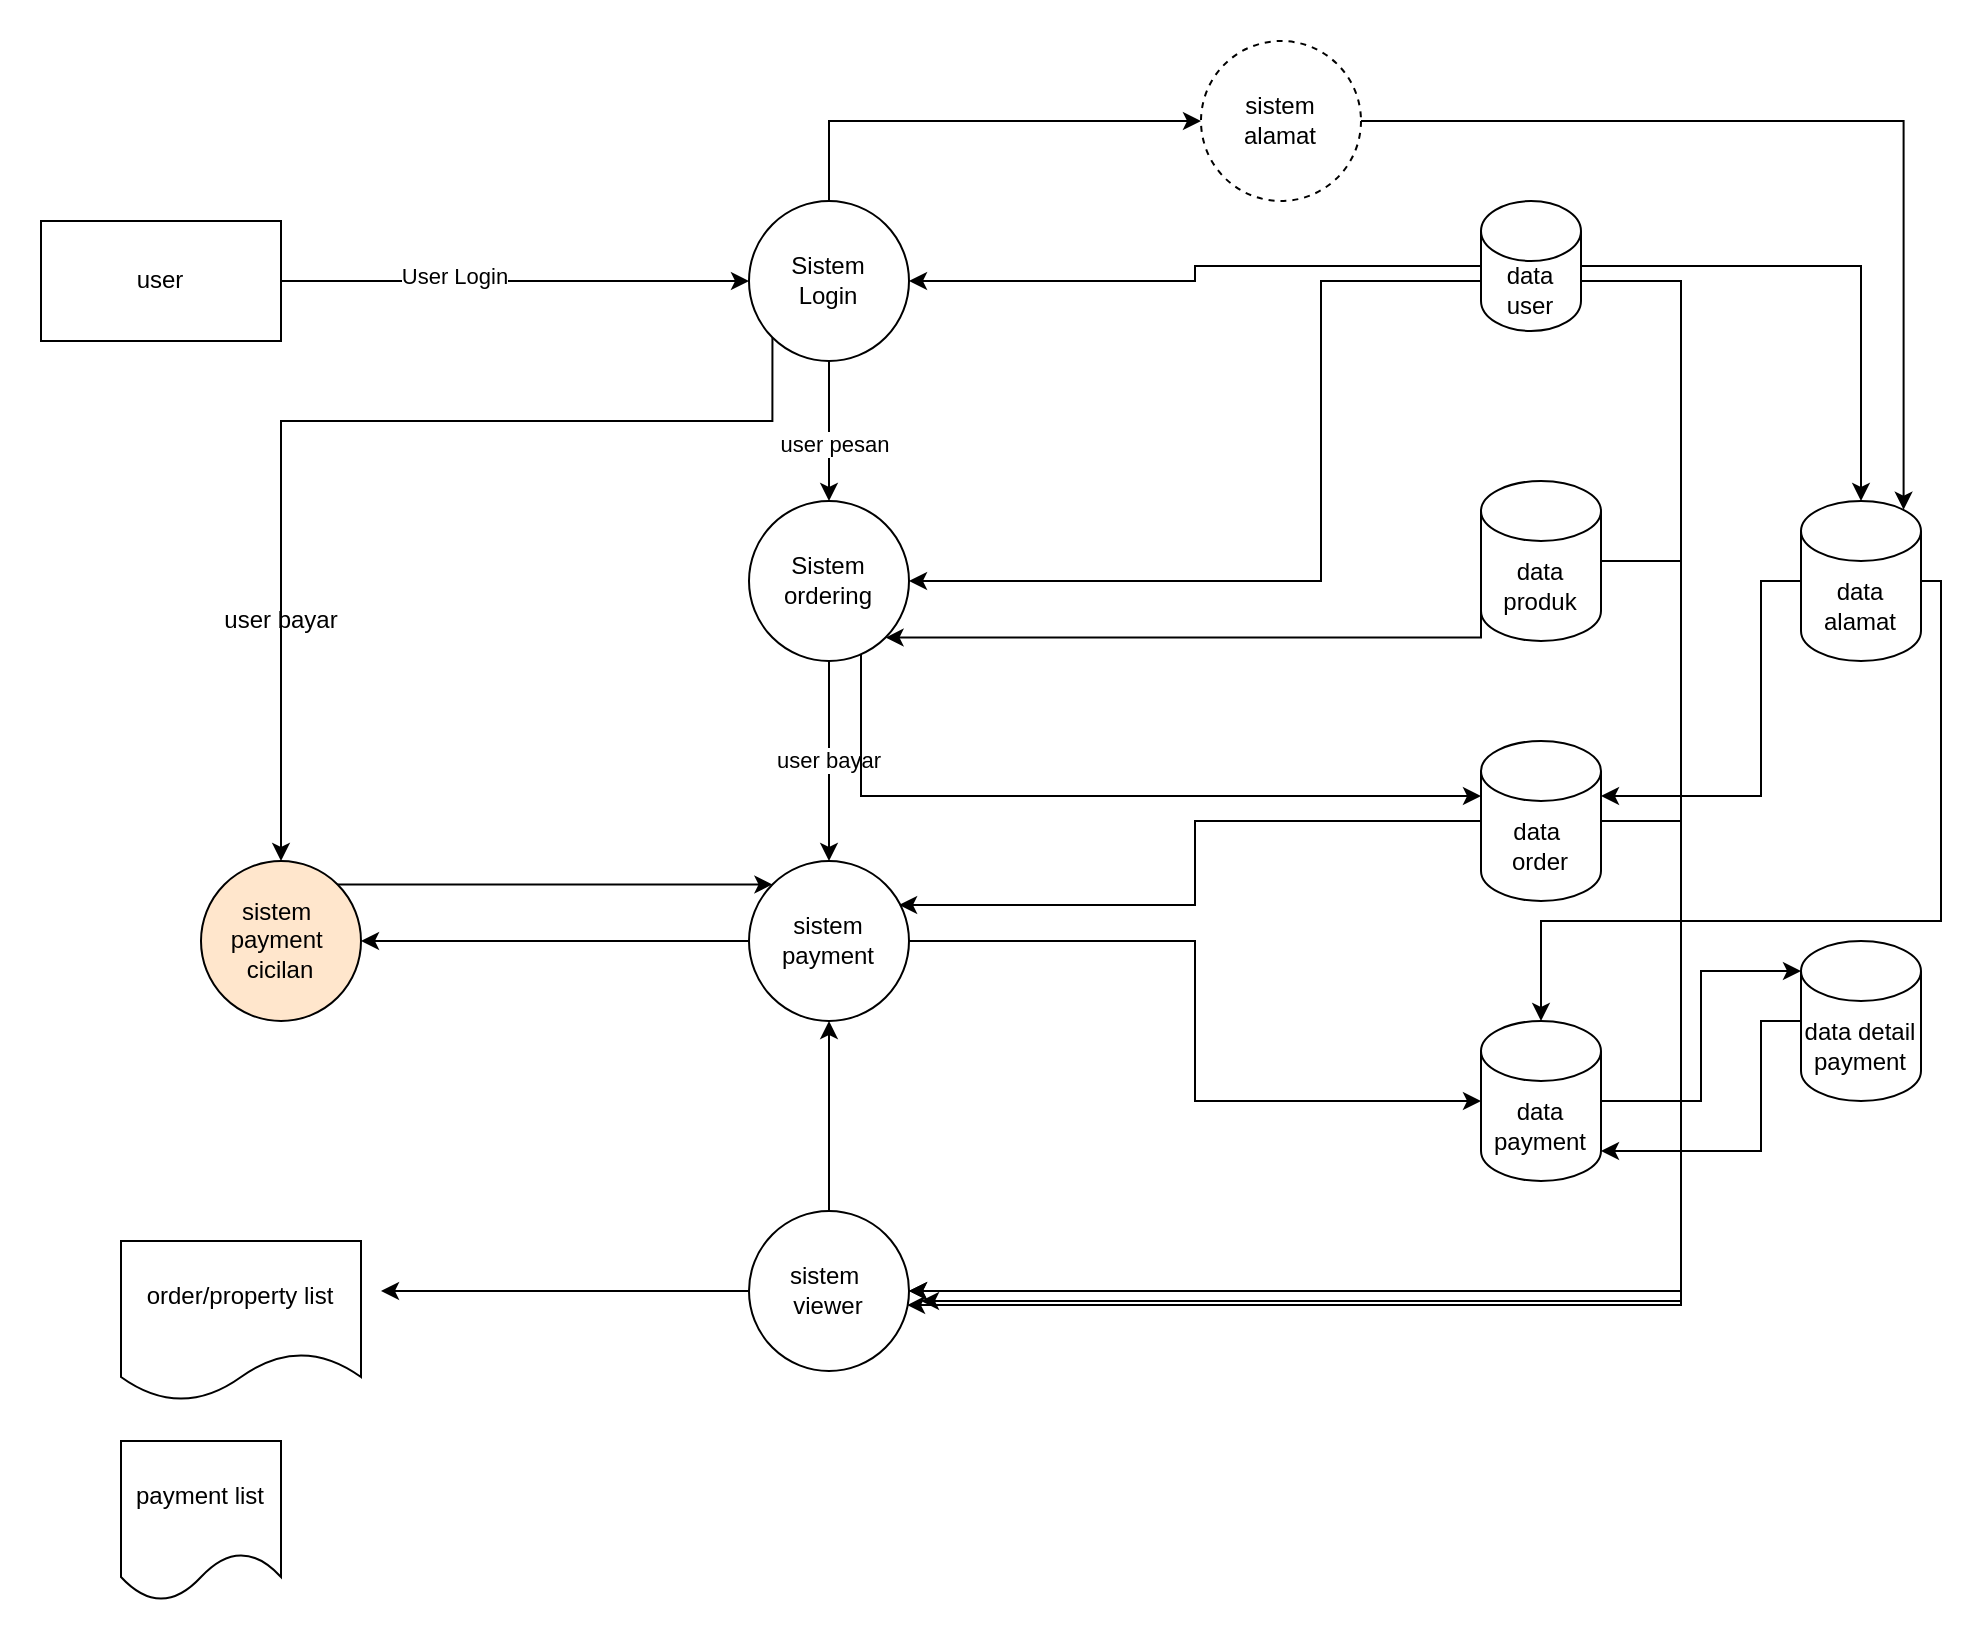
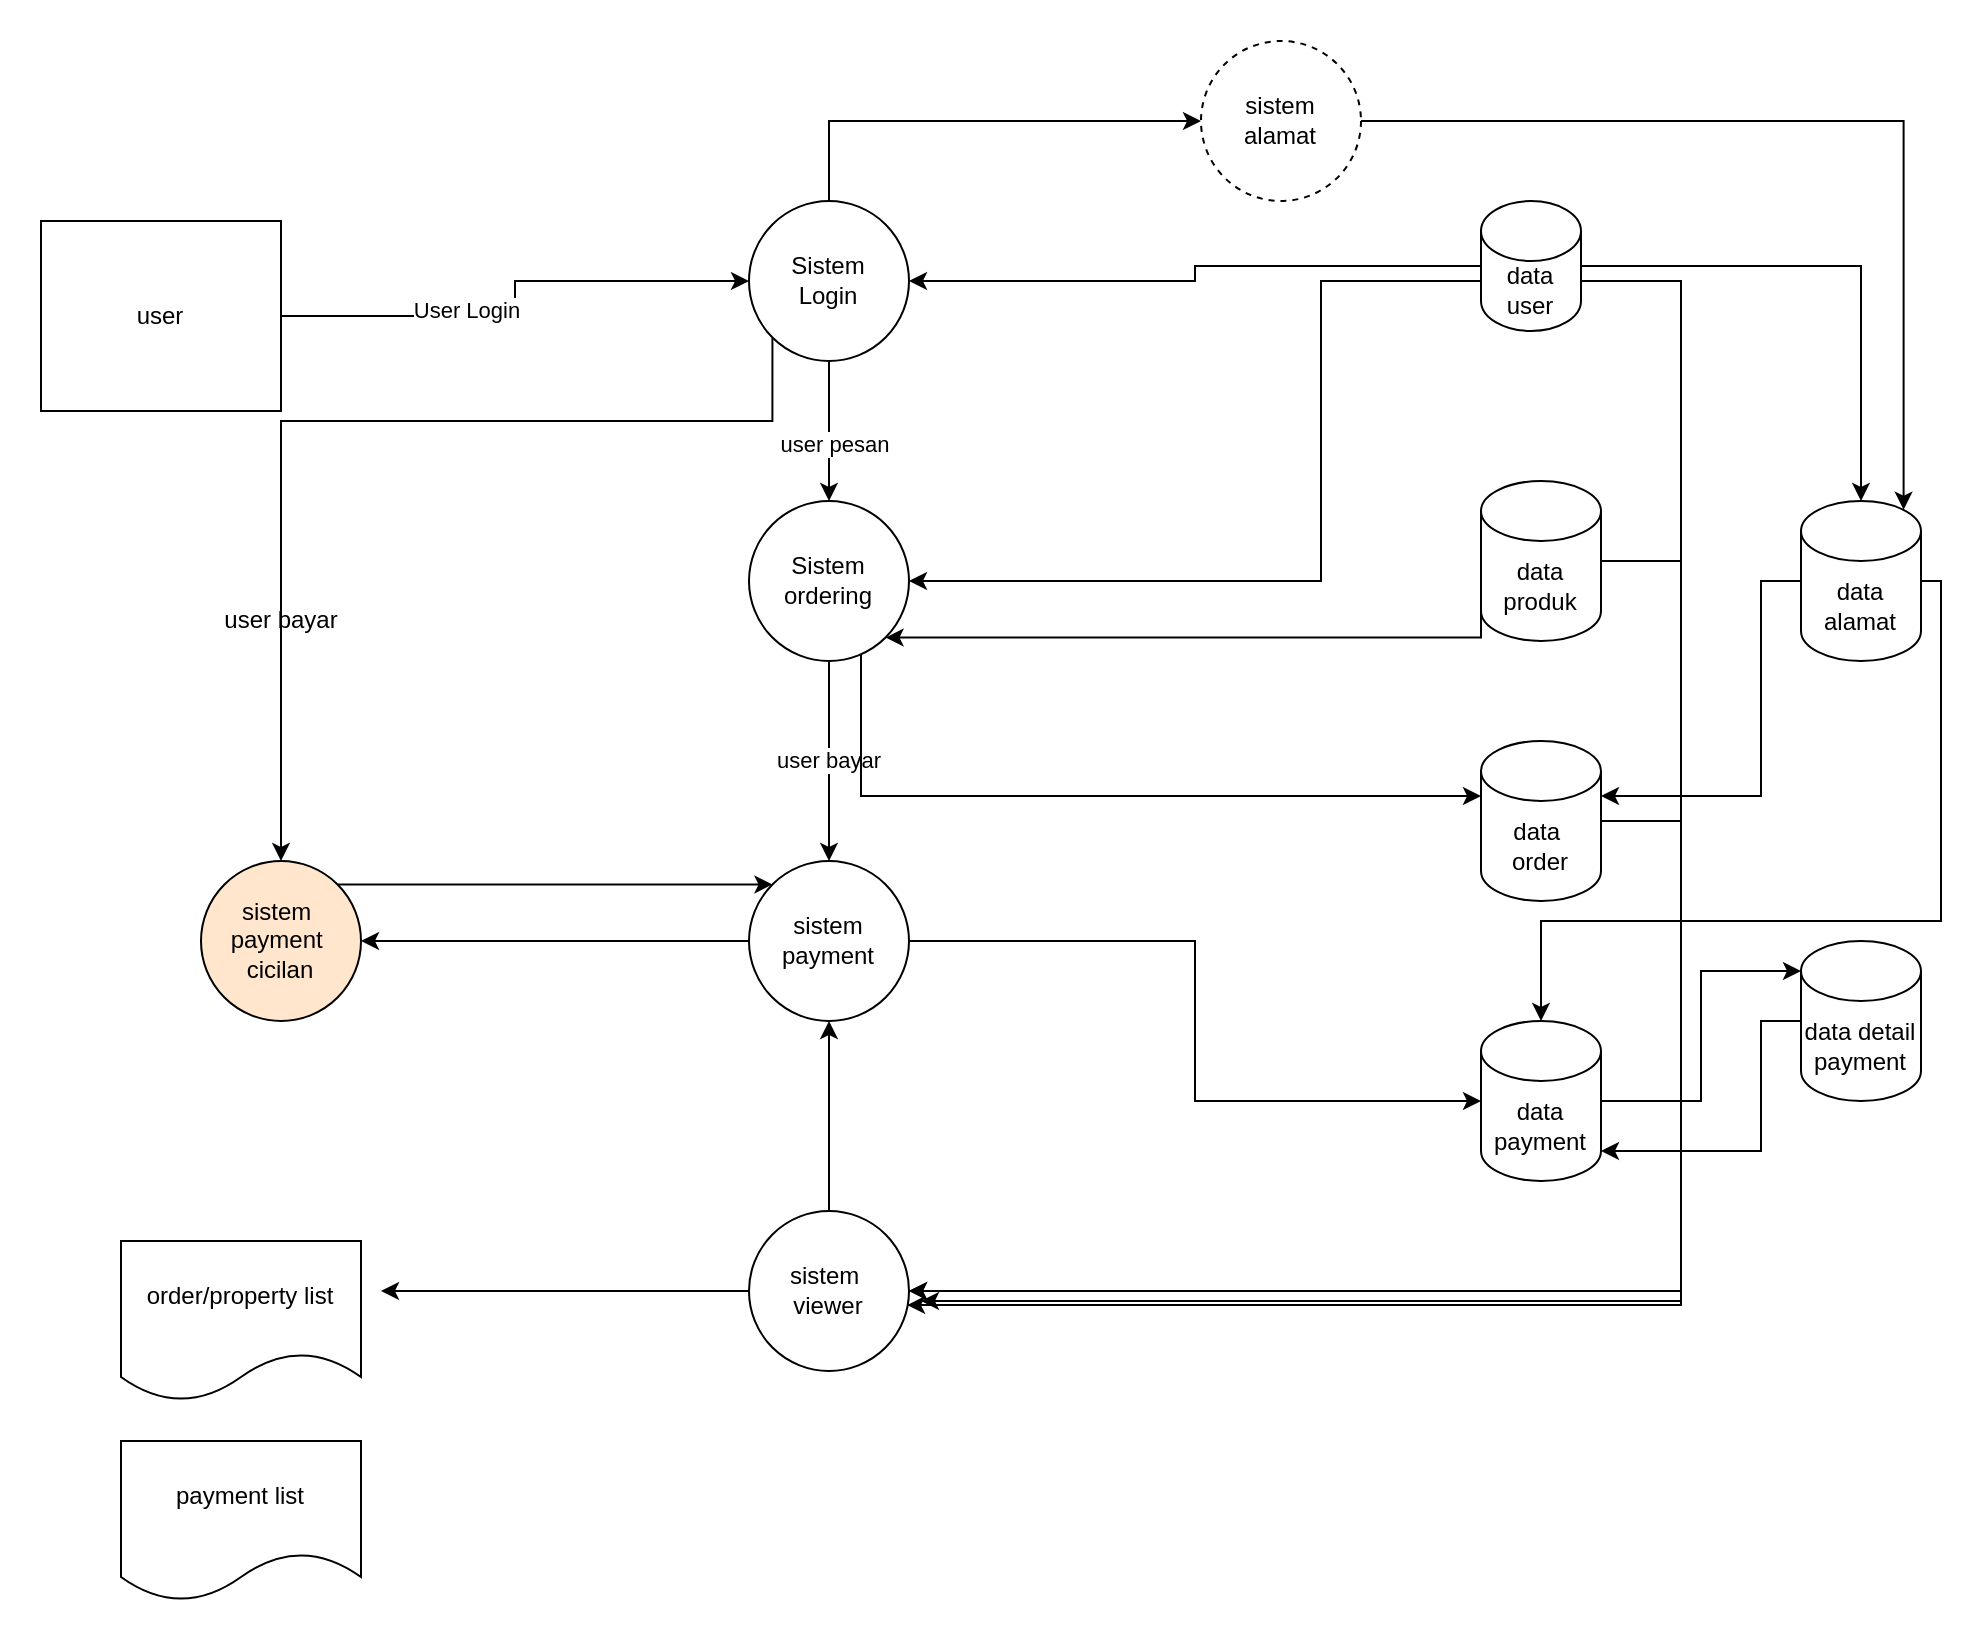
  <mxCell id="0" />
  <mxCell id="1" parent="0" />
  <mxCell id="2" value="user bayar" style="edgeStyle=orthogonalEdgeStyle;rounded=0;orthogonalLoop=1;jettySize=auto;html=1;entryX=0.5;entryY=0;entryDx=0;entryDy=0;" parent="1" source="4" target="20" edge="1"><mxGeometry relative="1" as="geometry" /></mxCell>
  <mxCell id="3" style="edgeStyle=orthogonalEdgeStyle;rounded=0;orthogonalLoop=1;jettySize=auto;html=1;entryX=0;entryY=0;entryDx=0;entryDy=27.5;entryPerimeter=0;" parent="1" source="4" target="26" edge="1"><mxGeometry relative="1" as="geometry"><Array as="points"><mxPoint x="430" y="398" /></Array></mxGeometry></mxCell>
  <mxCell id="4" value="Sistem&lt;br&gt;ordering" style="ellipse;whiteSpace=wrap;html=1;aspect=fixed;" parent="1" vertex="1"><mxGeometry x="374" y="250" width="80" height="80" as="geometry" /></mxCell>
  <mxCell id="5" style="edgeStyle=orthogonalEdgeStyle;rounded=0;orthogonalLoop=1;jettySize=auto;html=1;" parent="1" source="7" target="12" edge="1"><mxGeometry relative="1" as="geometry" /></mxCell>
  <mxCell id="6" value="User Login" style="edgeLabel;html=1;align=center;verticalAlign=middle;resizable=0;points=[];" parent="5" vertex="1" connectable="0"><mxGeometry x="-0.265" y="3" relative="1" as="geometry"><mxPoint as="offset" /></mxGeometry></mxCell>
- <mxCell id="7" value="user" style="rounded=0;whiteSpace=wrap;html=1;" parent="1" vertex="1"><mxGeometry x="20" y="110" width="120" height="60" as="geometry" /></mxCell>
+ <mxCell id="7" value="user" style="rounded=0;whiteSpace=wrap;html=1;" parent="1" vertex="1"><mxGeometry x="20" y="110" width="120" height="95" as="geometry" /></mxCell>
  <mxCell id="8" style="edgeStyle=orthogonalEdgeStyle;rounded=0;orthogonalLoop=1;jettySize=auto;html=1;entryX=0.5;entryY=0;entryDx=0;entryDy=0;" parent="1" source="12" target="4" edge="1"><mxGeometry relative="1" as="geometry" /></mxCell>
  <mxCell id="9" value="user pesan" style="edgeLabel;html=1;align=center;verticalAlign=middle;resizable=0;points=[];" parent="8" vertex="1" connectable="0"><mxGeometry x="0.175" y="2" relative="1" as="geometry"><mxPoint as="offset" /></mxGeometry></mxCell>
  <mxCell id="10" style="edgeStyle=orthogonalEdgeStyle;rounded=0;orthogonalLoop=1;jettySize=auto;html=1;exitX=0;exitY=1;exitDx=0;exitDy=0;entryX=0.5;entryY=0;entryDx=0;entryDy=0;" parent="1" source="12" target="36" edge="1"><mxGeometry relative="1" as="geometry"><Array as="points"><mxPoint x="386" y="210" /><mxPoint x="140" y="210" /></Array></mxGeometry></mxCell>
  <mxCell id="11" style="edgeStyle=orthogonalEdgeStyle;rounded=0;orthogonalLoop=1;jettySize=auto;html=1;entryX=0;entryY=0.5;entryDx=0;entryDy=0;" parent="1" source="12" target="44" edge="1"><mxGeometry relative="1" as="geometry"><Array as="points"><mxPoint x="414" y="60" /></Array></mxGeometry></mxCell>
  <mxCell id="12" value="Sistem&lt;br&gt;Login" style="ellipse;whiteSpace=wrap;html=1;aspect=fixed;" parent="1" vertex="1"><mxGeometry x="374" y="100" width="80" height="80" as="geometry" /></mxCell>
  <mxCell id="13" style="edgeStyle=orthogonalEdgeStyle;rounded=0;orthogonalLoop=1;jettySize=auto;html=1;entryX=1;entryY=0.5;entryDx=0;entryDy=0;" parent="1" source="17" target="12" edge="1"><mxGeometry relative="1" as="geometry" /></mxCell>
  <mxCell id="14" style="edgeStyle=orthogonalEdgeStyle;rounded=0;orthogonalLoop=1;jettySize=auto;html=1;entryX=1;entryY=0.5;entryDx=0;entryDy=0;exitX=0;exitY=0.5;exitDx=0;exitDy=0;exitPerimeter=0;" parent="1" source="17" target="4" edge="1"><mxGeometry relative="1" as="geometry"><Array as="points"><mxPoint x="660" y="140" /><mxPoint x="660" y="290" /></Array></mxGeometry></mxCell>
  <mxCell id="15" style="edgeStyle=orthogonalEdgeStyle;rounded=0;orthogonalLoop=1;jettySize=auto;html=1;entryX=1;entryY=0.5;entryDx=0;entryDy=0;" parent="1" source="17" target="33" edge="1"><mxGeometry relative="1" as="geometry"><Array as="points"><mxPoint x="840" y="140" /><mxPoint x="840" y="645" /></Array></mxGeometry></mxCell>
  <mxCell id="16" style="edgeStyle=orthogonalEdgeStyle;rounded=0;orthogonalLoop=1;jettySize=auto;html=1;entryX=0.5;entryY=0;entryDx=0;entryDy=0;entryPerimeter=0;" parent="1" source="17" target="41" edge="1"><mxGeometry relative="1" as="geometry" /></mxCell>
  <mxCell id="17" value="data user" style="shape=cylinder3;whiteSpace=wrap;html=1;boundedLbl=1;backgroundOutline=1;size=15;" parent="1" vertex="1"><mxGeometry x="740" y="100" width="50" height="65" as="geometry" /></mxCell>
  <mxCell id="18" style="edgeStyle=orthogonalEdgeStyle;rounded=0;orthogonalLoop=1;jettySize=auto;html=1;" parent="1" source="20" target="29" edge="1"><mxGeometry relative="1" as="geometry" /></mxCell>
  <mxCell id="19" style="edgeStyle=orthogonalEdgeStyle;rounded=0;orthogonalLoop=1;jettySize=auto;html=1;entryX=1;entryY=0.5;entryDx=0;entryDy=0;" parent="1" source="20" target="36" edge="1"><mxGeometry relative="1" as="geometry" /></mxCell>
  <mxCell id="20" value="sistem payment" style="ellipse;whiteSpace=wrap;html=1;aspect=fixed;" parent="1" vertex="1"><mxGeometry x="374" y="430" width="80" height="80" as="geometry" /></mxCell>
  <mxCell id="21" style="edgeStyle=orthogonalEdgeStyle;rounded=0;orthogonalLoop=1;jettySize=auto;html=1;entryX=1;entryY=1;entryDx=0;entryDy=0;exitX=0;exitY=0.5;exitDx=0;exitDy=0;exitPerimeter=0;" parent="1" source="23" target="4" edge="1"><mxGeometry relative="1" as="geometry"><Array as="points"><mxPoint x="740" y="318" /></Array></mxGeometry></mxCell>
  <mxCell id="22" style="edgeStyle=orthogonalEdgeStyle;rounded=0;orthogonalLoop=1;jettySize=auto;html=1;entryX=1;entryY=0.5;entryDx=0;entryDy=0;" parent="1" source="23" target="33" edge="1"><mxGeometry relative="1" as="geometry"><Array as="points"><mxPoint x="840" y="280" /><mxPoint x="840" y="645" /></Array></mxGeometry></mxCell>
  <mxCell id="23" value="data produk" style="shape=cylinder3;whiteSpace=wrap;html=1;boundedLbl=1;backgroundOutline=1;size=15;" parent="1" vertex="1"><mxGeometry x="740" y="240" width="60" height="80" as="geometry" /></mxCell>
- <mxCell id="24" style="edgeStyle=orthogonalEdgeStyle;rounded=0;orthogonalLoop=1;jettySize=auto;html=1;entryX=0.938;entryY=0.275;entryDx=0;entryDy=0;entryPerimeter=0;" parent="1" source="26" target="20" edge="1"><mxGeometry relative="1" as="geometry" /></mxCell>
  <mxCell id="25" style="edgeStyle=orthogonalEdgeStyle;rounded=0;orthogonalLoop=1;jettySize=auto;html=1;" parent="1" source="26" edge="1"><mxGeometry relative="1" as="geometry"><mxPoint x="460" y="650" as="targetPoint" /><Array as="points"><mxPoint x="840" y="410" /><mxPoint x="840" y="650" /></Array></mxGeometry></mxCell>
  <mxCell id="26" value="data&amp;nbsp;&lt;br&gt;order" style="shape=cylinder3;whiteSpace=wrap;html=1;boundedLbl=1;backgroundOutline=1;size=15;" parent="1" vertex="1"><mxGeometry x="740" y="370" width="60" height="80" as="geometry" /></mxCell>
  <mxCell id="27" style="edgeStyle=orthogonalEdgeStyle;rounded=0;orthogonalLoop=1;jettySize=auto;html=1;entryX=0.988;entryY=0.588;entryDx=0;entryDy=0;entryPerimeter=0;" parent="1" source="29" target="33" edge="1"><mxGeometry relative="1" as="geometry"><Array as="points"><mxPoint x="840" y="550" /><mxPoint x="840" y="652" /></Array></mxGeometry></mxCell>
  <mxCell id="28" style="edgeStyle=orthogonalEdgeStyle;rounded=0;orthogonalLoop=1;jettySize=auto;html=1;entryX=0;entryY=0;entryDx=0;entryDy=15;entryPerimeter=0;" parent="1" source="29" target="38" edge="1"><mxGeometry relative="1" as="geometry" /></mxCell>
  <mxCell id="29" value="data payment" style="shape=cylinder3;whiteSpace=wrap;html=1;boundedLbl=1;backgroundOutline=1;size=15;" parent="1" vertex="1"><mxGeometry x="740" y="510" width="60" height="80" as="geometry" /></mxCell>
  <mxCell id="30" value="order/property list" style="shape=document;whiteSpace=wrap;html=1;boundedLbl=1;" parent="1" vertex="1"><mxGeometry x="60" y="620" width="120" height="80" as="geometry" /></mxCell>
  <mxCell id="31" style="edgeStyle=orthogonalEdgeStyle;rounded=0;orthogonalLoop=1;jettySize=auto;html=1;" parent="1" source="33" edge="1"><mxGeometry relative="1" as="geometry"><mxPoint x="190" y="645" as="targetPoint" /></mxGeometry></mxCell>
  <mxCell id="32" style="edgeStyle=orthogonalEdgeStyle;rounded=0;orthogonalLoop=1;jettySize=auto;html=1;" parent="1" source="33" target="20" edge="1"><mxGeometry relative="1" as="geometry" /></mxCell>
  <mxCell id="33" value="sistem&amp;nbsp;&lt;br&gt;viewer" style="ellipse;whiteSpace=wrap;html=1;aspect=fixed;" parent="1" vertex="1"><mxGeometry x="374" y="605" width="80" height="80" as="geometry" /></mxCell>
- <mxCell id="34" value="payment list" style="shape=document;whiteSpace=wrap;html=1;boundedLbl=1;" parent="1" vertex="1"><mxGeometry x="60" y="720" width="80" height="80" as="geometry" /></mxCell>
+ <mxCell id="34" value="payment list" style="shape=document;whiteSpace=wrap;html=1;boundedLbl=1;" parent="1" vertex="1"><mxGeometry x="60" y="720" width="120" height="80" as="geometry" /></mxCell>
  <mxCell id="35" style="edgeStyle=orthogonalEdgeStyle;rounded=0;orthogonalLoop=1;jettySize=auto;html=1;exitX=1;exitY=0;exitDx=0;exitDy=0;entryX=0;entryY=0;entryDx=0;entryDy=0;" parent="1" source="36" target="20" edge="1"><mxGeometry relative="1" as="geometry" /></mxCell>
  <mxCell id="36" value="sistem&amp;nbsp;&lt;br&gt;payment&amp;nbsp;&lt;br&gt;cicilan" style="ellipse;whiteSpace=wrap;html=1;aspect=fixed;fillColor=#ffe6cc;" parent="1" vertex="1"><mxGeometry x="100" y="430" width="80" height="80" as="geometry" /></mxCell>
  <mxCell id="37" style="edgeStyle=orthogonalEdgeStyle;rounded=0;orthogonalLoop=1;jettySize=auto;html=1;entryX=1;entryY=1;entryDx=0;entryDy=-15;entryPerimeter=0;" parent="1" source="38" target="29" edge="1"><mxGeometry relative="1" as="geometry"><Array as="points"><mxPoint x="880" y="510" /><mxPoint x="880" y="575" /></Array></mxGeometry></mxCell>
  <mxCell id="38" value="data detail&lt;br&gt;payment" style="shape=cylinder3;whiteSpace=wrap;html=1;boundedLbl=1;backgroundOutline=1;size=15;" parent="1" vertex="1"><mxGeometry x="900" y="470" width="60" height="80" as="geometry" /></mxCell>
  <mxCell id="39" style="edgeStyle=orthogonalEdgeStyle;rounded=0;orthogonalLoop=1;jettySize=auto;html=1;entryX=1;entryY=0;entryDx=0;entryDy=27.5;entryPerimeter=0;" parent="1" source="41" target="26" edge="1"><mxGeometry relative="1" as="geometry"><Array as="points"><mxPoint x="880" y="290" /><mxPoint x="880" y="398" /></Array></mxGeometry></mxCell>
  <mxCell id="40" style="edgeStyle=orthogonalEdgeStyle;rounded=0;orthogonalLoop=1;jettySize=auto;html=1;entryX=0.5;entryY=0;entryDx=0;entryDy=0;entryPerimeter=0;" parent="1" source="41" target="29" edge="1"><mxGeometry relative="1" as="geometry"><Array as="points"><mxPoint x="970" y="290" /><mxPoint x="970" y="460" /><mxPoint x="770" y="460" /></Array></mxGeometry></mxCell>
  <mxCell id="41" value="data alamat" style="shape=cylinder3;whiteSpace=wrap;html=1;boundedLbl=1;backgroundOutline=1;size=15;" parent="1" vertex="1"><mxGeometry x="900" y="250" width="60" height="80" as="geometry" /></mxCell>
  <mxCell id="42" value="user bayar" style="text;html=1;align=center;verticalAlign=middle;resizable=0;points=[];autosize=1;" parent="1" vertex="1"><mxGeometry x="105" y="300" width="70" height="20" as="geometry" /></mxCell>
  <mxCell id="43" style="edgeStyle=orthogonalEdgeStyle;rounded=0;orthogonalLoop=1;jettySize=auto;html=1;entryX=0.855;entryY=0;entryDx=0;entryDy=4.35;entryPerimeter=0;" parent="1" source="44" target="41" edge="1"><mxGeometry relative="1" as="geometry" /></mxCell>
  <mxCell id="44" value="sistem&lt;br&gt;alamat" style="ellipse;whiteSpace=wrap;html=1;aspect=fixed;dashed=1;" parent="1" vertex="1"><mxGeometry x="600" width="80" height="80" as="geometry" y="20" /></mxCell>
